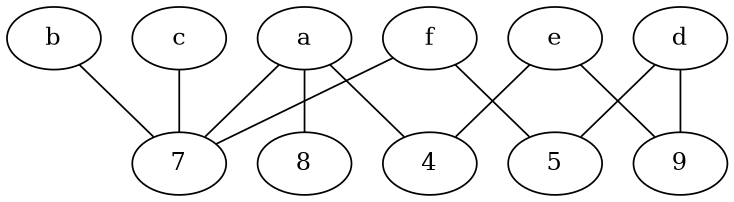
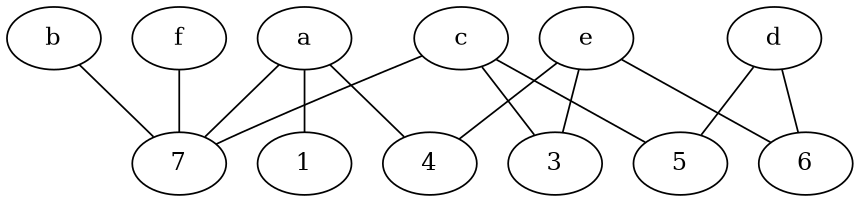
  strict graph {
    a
-   1 [label=8]
+   1
    n3 [label=7]
    4
    b
    c
+   3
    d
-   6 [label=9]
+   6
    5
    e
    f
    a -- 1
    a -- n3
    a -- 4
    b -- n3
    c -- n3
+   c -- 3
    d -- 6
    d -- 5
    e -- 4
+   e -- 3
    e -- 6
    f -- n3
-   f -- 5
+   c -- 5
  }
